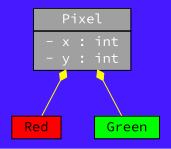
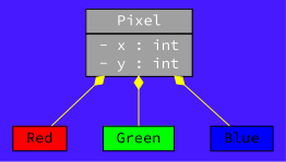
  digraph {
    bgcolor=".7 .9 1"
    nodesep=0.25
    ranksep=0.5
    fontname="Source Code Pro"
    node [fontcolor=black fontname="Source Code Pro" fontsize=14.0 shape=plaintext]
    edge [arrowhead=none arrowtail=diamond color=yellow dir=both fontcolor=black fontname="Source Code Pro" fontsize=10.0 headport=p labelfontname=Helvetica labelfontsize=10 tailport=p]
    n1 [fontcolor=white label=<<table title="Pixel" border="0" cellborder="1" cellspacing="0" cellpadding="2" port="p" bgcolor="#a0a0a0"><tr><td><table border="0" cellspacing="0" cellpadding="1"><tr><td align="center" balign="center"> Pixel </td></tr></table></td></tr><tr><td><table border="0" cellspacing="0" cellpadding="1"><tr><td align="left" balign="left"> - x : int </td></tr><tr><td align="left" balign="left"> - y : int </td></tr></table></td></tr></table>>]
    n2 [label=<<table title="Red" border="0" cellborder="1" cellspacing="0" cellpadding="2" port="p" bgcolor="red"><tr><td><table border="0" cellspacing="0" cellpadding="1"><tr><td align="center" balign="center"> Red </td></tr></table></td></tr></table>>]
    n3 [label=<<table title="Green" border="0" cellborder="1" cellspacing="0" cellpadding="2" port="p" bgcolor="green"><tr><td><table border="0" cellspacing="0" cellpadding="1"><tr><td align="center" balign="center"> Green </td></tr></table></td></tr></table>>]
+   n4 [label=<<table title="Blue" border="0" cellborder="1" cellspacing="0" cellpadding="2" port="p" bgcolor="blue"><tr><td><table border="0" cellspacing="0" cellpadding="1"><tr><td align="center" balign="center"> Blue </td></tr></table></td></tr></table>>]
    n1 -> n2
    n1 -> n3
+   n1 -> n4
  }
